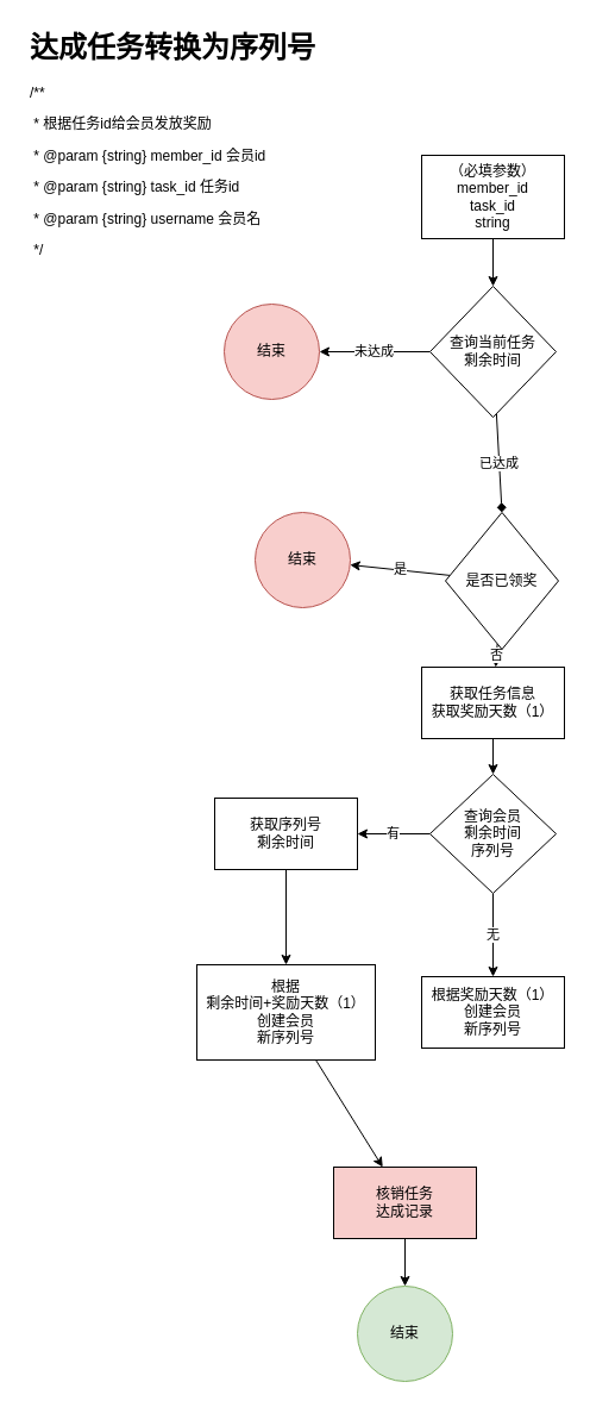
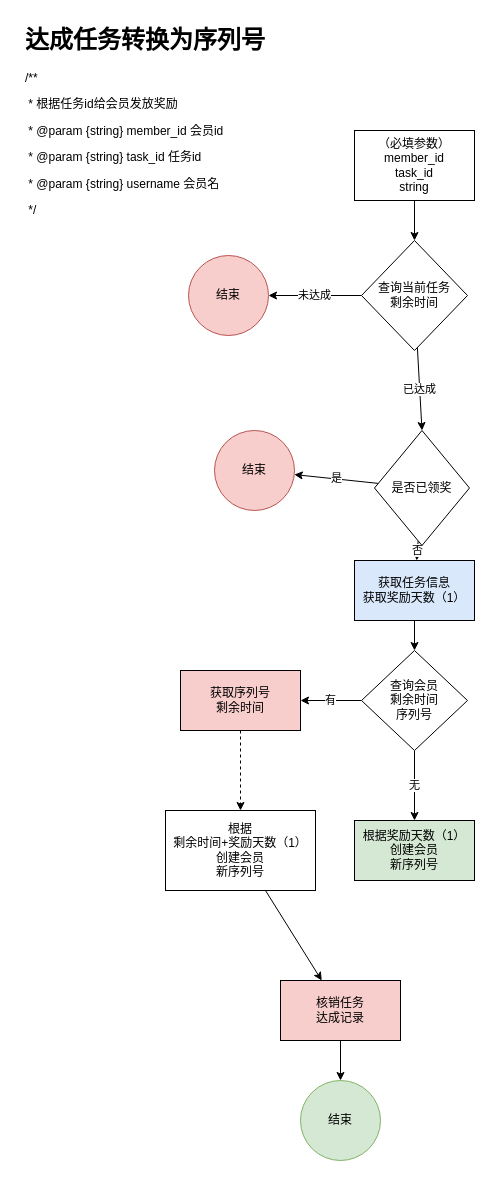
  <mxCell id="0" />
  <mxCell id="1" parent="0" />
  <mxCell id="2" value="&lt;h1&gt;达成任务转换为序列号&lt;/h1&gt;&lt;p&gt;/**&lt;/p&gt;&lt;p&gt;&amp;nbsp;* 根据任务id给会员发放奖励&lt;/p&gt;&lt;p&gt;&amp;nbsp;* @param {string} member_id 会员id&lt;/p&gt;&lt;p&gt;&amp;nbsp;* @param {string} task_id 任务id&lt;/p&gt;&lt;p&gt;&amp;nbsp;* @param {string} username 会员名&lt;/p&gt;&lt;p&gt;&amp;nbsp;*/&lt;/p&gt;" style="text;html=1;strokeColor=none;fillColor=none;spacing=5;spacingTop=-20;whiteSpace=wrap;overflow=hidden;rounded=0;" vertex="1" parent="1"><mxGeometry x="20" y="20" width="250" height="200" as="geometry" /></mxCell>
  <mxCell id="3" value="" style="edgeStyle=none;html=1;" edge="1" parent="1" source="4"><mxGeometry relative="1" as="geometry"><mxPoint x="414" y="240" as="targetPoint" /></mxGeometry></mxCell>
  <mxCell id="4" value="（必填参数）&lt;br&gt;member_id&lt;br&gt;task_id&lt;br&gt;string" style="rounded=0;whiteSpace=wrap;html=1;" vertex="1" parent="1"><mxGeometry x="354" y="130" width="120" height="70" as="geometry" /></mxCell>
  <mxCell id="5" value="未达成" style="edgeStyle=none;html=1;" edge="1" parent="1" source="7" target="8"><mxGeometry relative="1" as="geometry" /></mxCell>
- <mxCell id="6" value="已达成" style="edgeStyle=none;html=1;entryX=0.5;entryY=0;entryDx=0;entryDy=0;endArrow=diamond;" edge="1" parent="1" source="7" target="11"><mxGeometry relative="1" as="geometry"><mxPoint x="414" y="455" as="targetPoint" /></mxGeometry></mxCell>
+ <mxCell id="6" value="已达成" style="edgeStyle=none;html=1;entryX=0.5;entryY=0;entryDx=0;entryDy=0;" edge="1" parent="1" source="7" target="11"><mxGeometry relative="1" as="geometry"><mxPoint x="414" y="455" as="targetPoint" /></mxGeometry></mxCell>
  <mxCell id="7" value="查询当前任务&lt;br&gt;剩余时间" style="rhombus;whiteSpace=wrap;html=1;rounded=0;" vertex="1" parent="1"><mxGeometry x="361" y="240" width="106" height="110" as="geometry" /></mxCell>
  <mxCell id="8" value="结束" style="ellipse;whiteSpace=wrap;html=1;rounded=0;fillColor=#f8cecc;strokeColor=#b85450;" vertex="1" parent="1"><mxGeometry x="188" y="255" width="80" height="80" as="geometry" /></mxCell>
  <mxCell id="9" value="是" style="edgeStyle=none;html=1;" edge="1" parent="1" source="11" target="12"><mxGeometry relative="1" as="geometry" /></mxCell>
  <mxCell id="10" value="否" style="edgeStyle=none;html=1;" edge="1" parent="1" source="11" target="14"><mxGeometry relative="1" as="geometry" /></mxCell>
  <mxCell id="11" value="是否已领奖" style="rhombus;whiteSpace=wrap;html=1;" vertex="1" parent="1"><mxGeometry x="374" y="430" width="95" height="115" as="geometry" /></mxCell>
  <mxCell id="12" value="结束" style="ellipse;whiteSpace=wrap;html=1;fillColor=#f8cecc;strokeColor=#b85450;" vertex="1" parent="1"><mxGeometry x="214" y="430" width="80" height="80" as="geometry" /></mxCell>
  <mxCell id="13" value="" style="edgeStyle=none;html=1;" edge="1" parent="1" source="14" target="17"><mxGeometry relative="1" as="geometry" /></mxCell>
- <mxCell id="14" value="获取任务信息&lt;br&gt;获取奖励天数（1）" style="whiteSpace=wrap;html=1;" vertex="1" parent="1"><mxGeometry x="354" y="560" width="120" height="60" as="geometry" /></mxCell>
+ <mxCell id="14" value="获取任务信息&lt;br&gt;获取奖励天数（1）" style="whiteSpace=wrap;html=1;fillColor=#dae8fc;" vertex="1" parent="1"><mxGeometry x="354" y="560" width="120" height="60" as="geometry" /></mxCell>
  <mxCell id="15" value="有" style="edgeStyle=none;html=1;" edge="1" parent="1" source="17" target="19"><mxGeometry relative="1" as="geometry" /></mxCell>
  <mxCell id="16" value="无" style="edgeStyle=none;html=1;" edge="1" parent="1" source="17" target="20"><mxGeometry relative="1" as="geometry" /></mxCell>
  <mxCell id="17" value="查询会员&lt;br style=&quot;border-color: var(--border-color);&quot;&gt;剩余时间&lt;br style=&quot;border-color: var(--border-color);&quot;&gt;序列号" style="rhombus;whiteSpace=wrap;html=1;" vertex="1" parent="1"><mxGeometry x="361" y="650" width="106" height="100" as="geometry" /></mxCell>
- <mxCell id="18" value="" style="edgeStyle=none;html=1;" edge="1" parent="1" source="19" target="22"><mxGeometry relative="1" as="geometry" /></mxCell>
- <mxCell id="19" value="获取序列号&lt;br&gt;剩余时间" style="whiteSpace=wrap;html=1;" vertex="1" parent="1"><mxGeometry x="180" y="670" width="120" height="60" as="geometry" /></mxCell>
- <mxCell id="20" value="根据奖励天数（1）&lt;br&gt;创建会员&lt;br&gt;新序列号" style="whiteSpace=wrap;html=1;" vertex="1" parent="1"><mxGeometry x="354" y="820" width="120" height="60" as="geometry" /></mxCell>
+ <mxCell id="18" value="" style="edgeStyle=none;html=1;dashed=1;" edge="1" parent="1" source="19" target="22"><mxGeometry relative="1" as="geometry" /></mxCell>
+ <mxCell id="19" value="获取序列号&lt;br&gt;剩余时间" style="whiteSpace=wrap;html=1;fillColor=#f8cecc;" vertex="1" parent="1"><mxGeometry x="180" y="670" width="120" height="60" as="geometry" /></mxCell>
+ <mxCell id="20" value="根据奖励天数（1）&lt;br&gt;创建会员&lt;br&gt;新序列号" style="whiteSpace=wrap;html=1;fillColor=#d5e8d4;" vertex="1" parent="1"><mxGeometry x="354" y="820" width="120" height="60" as="geometry" /></mxCell>
  <mxCell id="21" value="" style="edgeStyle=none;html=1;" edge="1" parent="1" source="22" target="24"><mxGeometry relative="1" as="geometry" /></mxCell>
  <mxCell id="22" value="根据&lt;br&gt;剩余时间+奖励天数（1）&lt;br style=&quot;border-color: var(--border-color);&quot;&gt;创建会员&lt;br style=&quot;border-color: var(--border-color);&quot;&gt;新序列号" style="whiteSpace=wrap;html=1;" vertex="1" parent="1"><mxGeometry x="165" y="810" width="150" height="80" as="geometry" /></mxCell>
  <mxCell id="23" value="" style="edgeStyle=none;html=1;" edge="1" parent="1" source="24" target="25"><mxGeometry relative="1" as="geometry" /></mxCell>
  <mxCell id="24" value="核销任务&lt;br&gt;达成记录" style="whiteSpace=wrap;html=1;fillColor=#f8cecc;" vertex="1" parent="1"><mxGeometry x="280" y="980" width="120" height="60" as="geometry" /></mxCell>
  <mxCell id="25" value="结束" style="ellipse;whiteSpace=wrap;html=1;fillColor=#d5e8d4;strokeColor=#82b366;" vertex="1" parent="1"><mxGeometry x="300" y="1080" width="80" height="80" as="geometry" /></mxCell>
